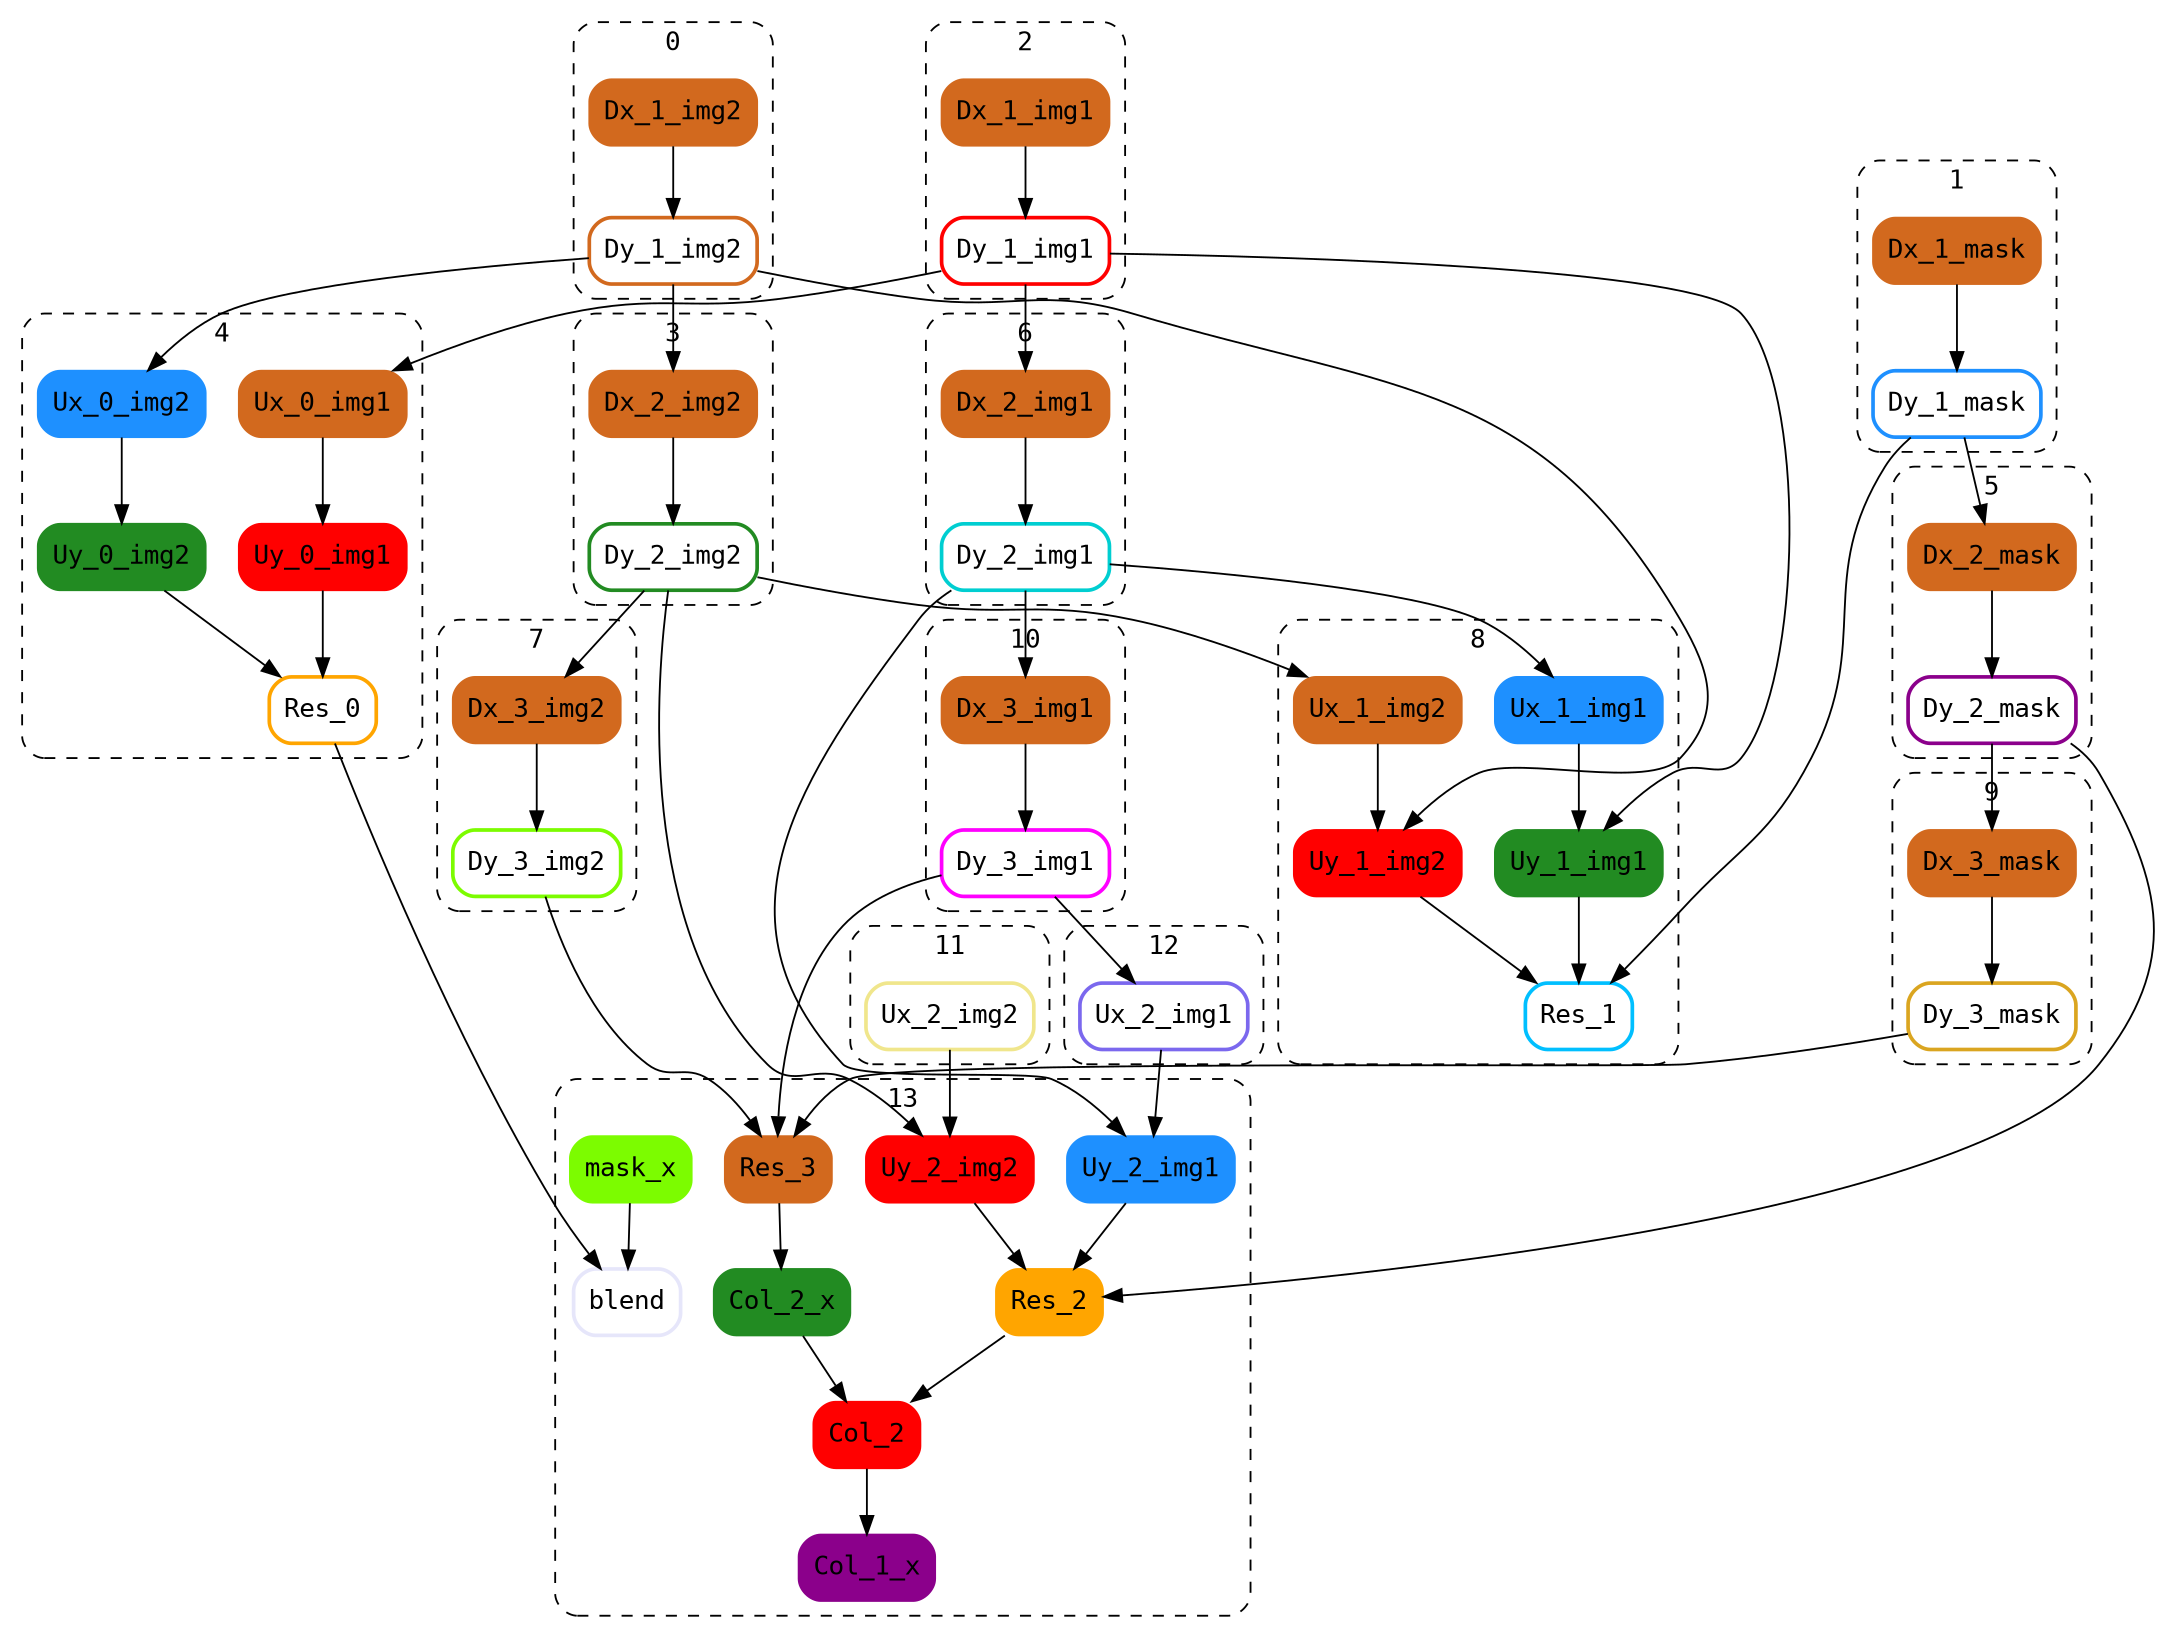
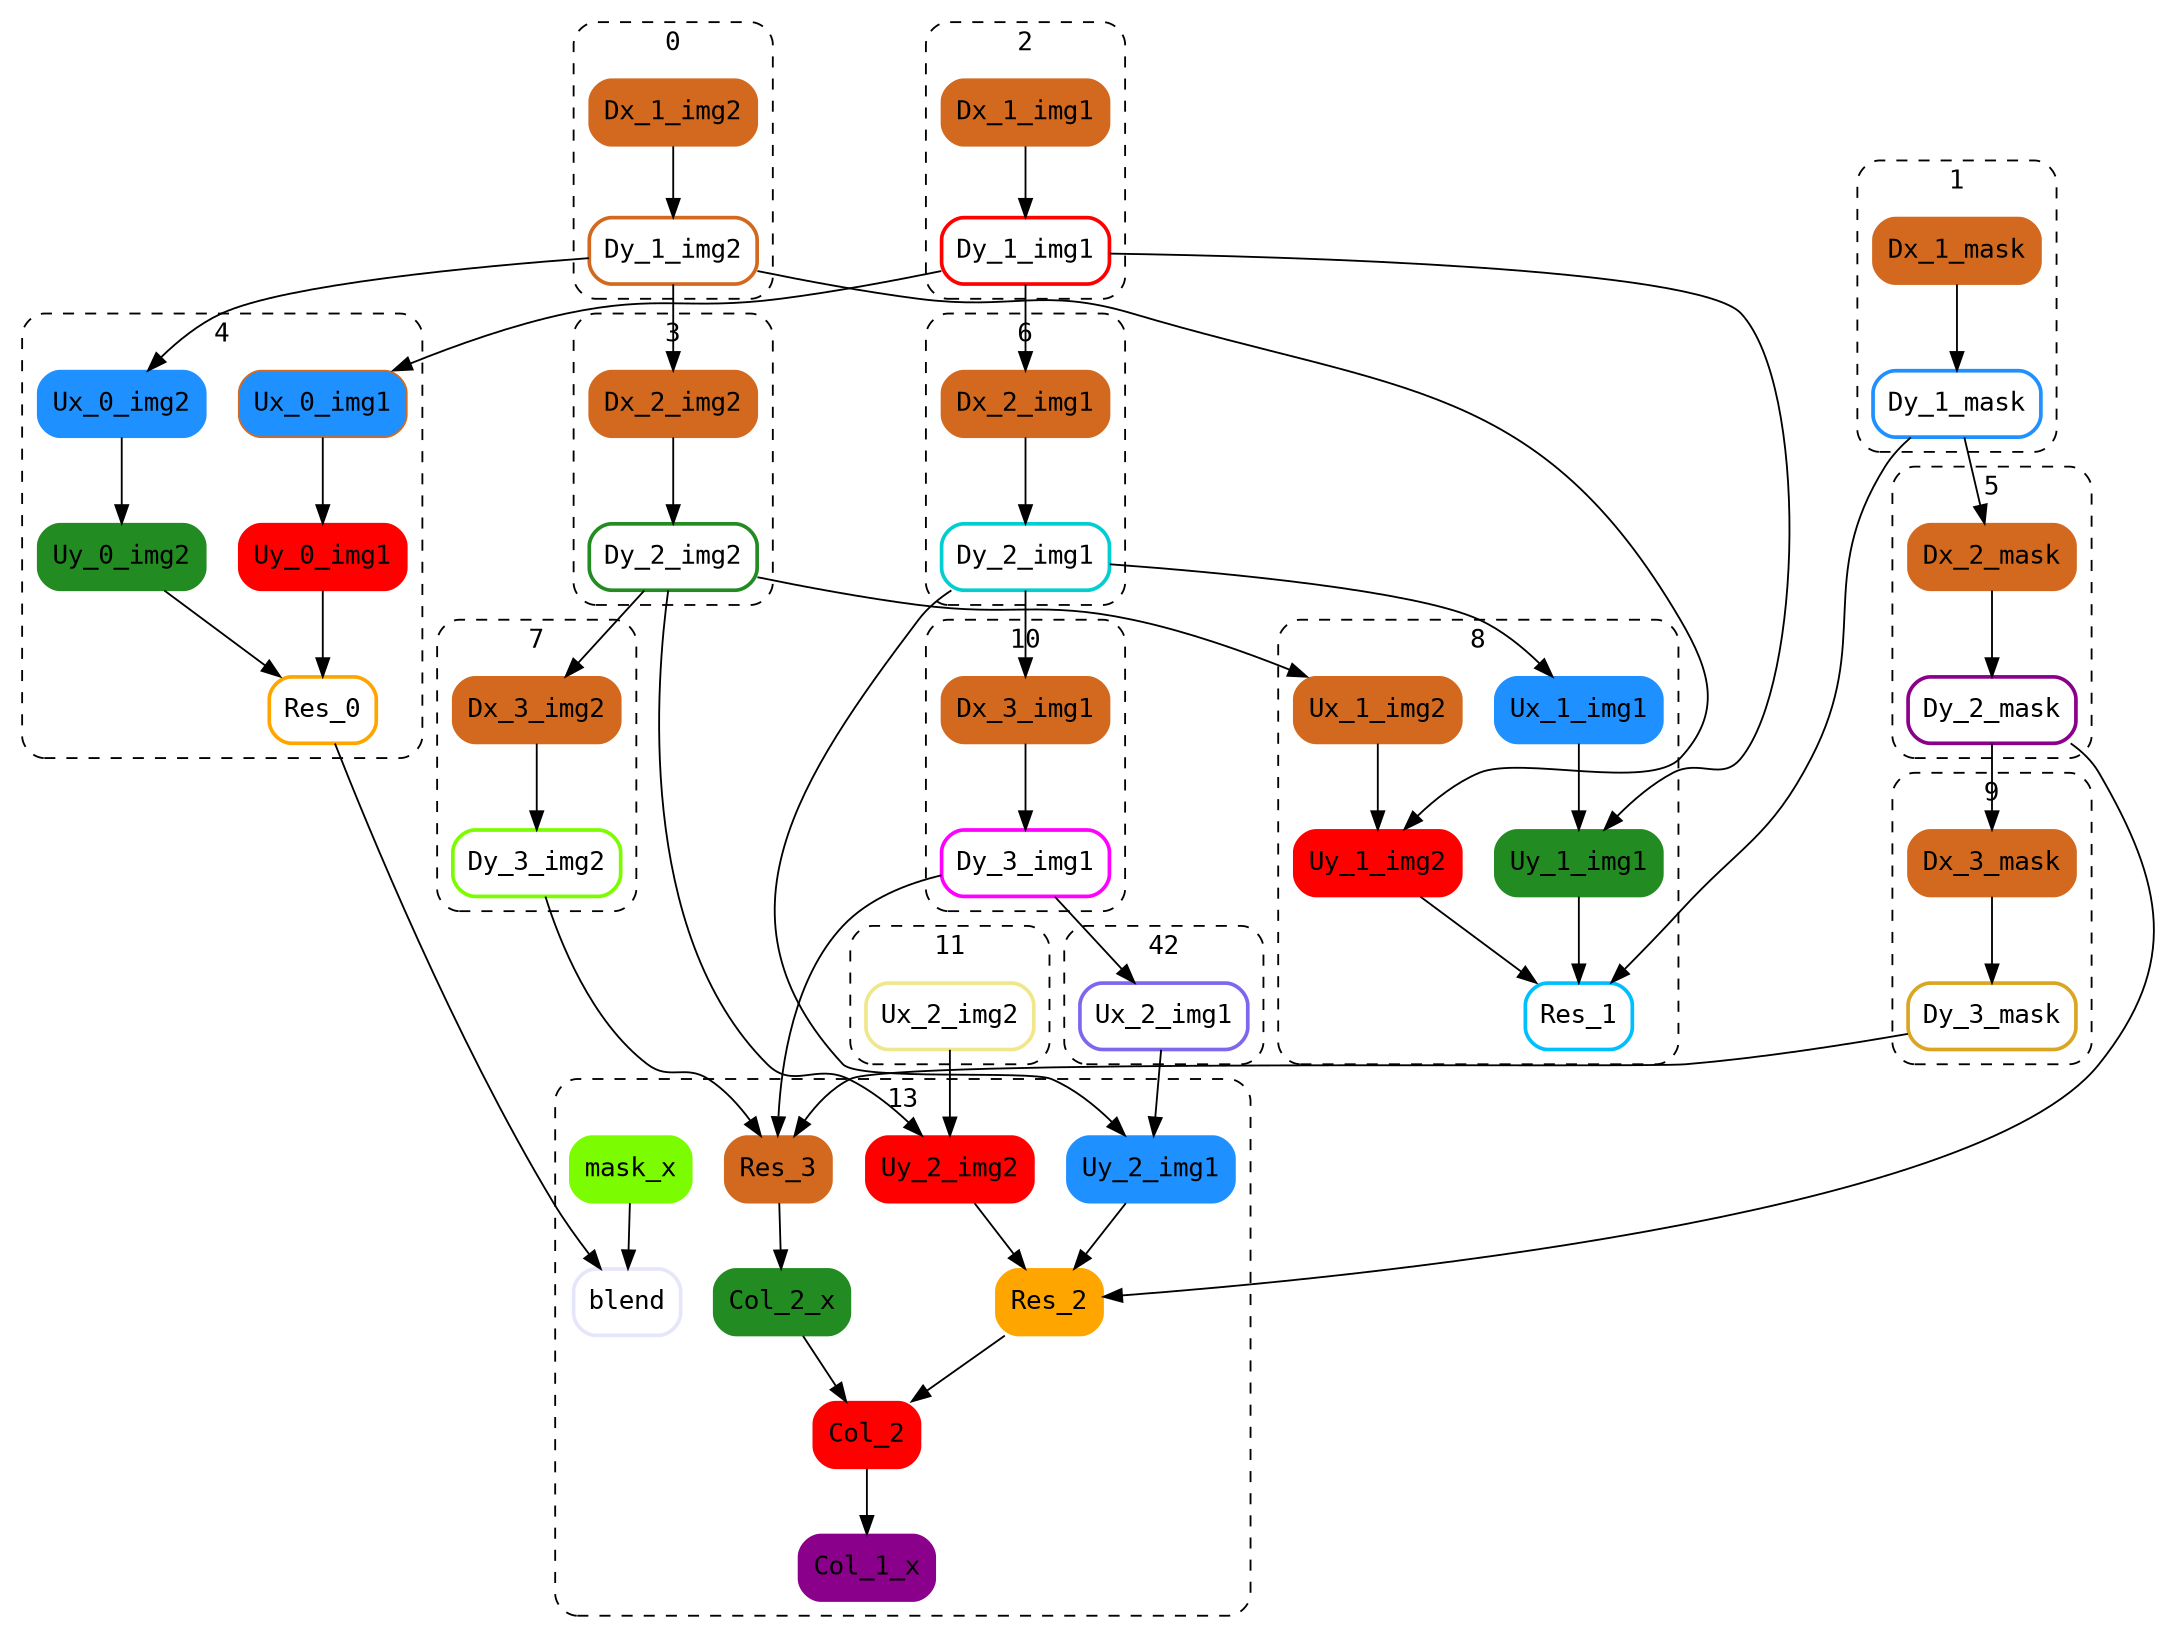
  digraph {
    fontname="DejaVu Sans Mono"
    node [color="#D2691E" fontname="DejaVu Sans Mono" shape=box style="rounded, filled"]
    edge [fontname="DejaVu Sans Mono"]
    Dx_2_mask [height=0.5 width=1.1458]
    Dy_2_mask [color="#8B008B" height=0.5 style="rounded, bold" width=1.1458]
    Dx_2_img1 [height=0.5 width=1.1389]
    Dy_2_img1 [color="#00CED1" height=0.5 style="rounded, bold" width=1.1389]
    Dx_3_img2 [height=0.5 width=1.1389]
    Dy_3_img2 [color="#7CFC00" height=0.5 style="rounded, bold" width=1.1389]
    Dx_3_img1 [height=0.5 width=1.1389]
    Dy_3_img1 [color="#FF00FF" height=0.5 style="rounded, bold" width=1.1389]
    Ux_1_img2 [height=0.5 width=1.1389]
    Uy_1_img2 [color="#FF0000" height=0.5 width=1.1389]
    Res_1 [color="#00BFFF" height=0.5 style="rounded, bold" width=0.75]
    Ux_1_img1 [color="#1E90FF" height=0.5 width=1.1389]
    Uy_1_img1 [color="#228B22" height=0.5 width=1.1389]
    Dx_1_img1 [height=0.5 width=1.1389]
    Dy_1_img1 [color="#FF0000" height=0.5 style="rounded, bold" width=1.1389]
    Dx_2_img2 [height=0.5 width=1.1389]
    Dy_2_img2 [color="#228B22" height=0.5 style="rounded, bold" width=1.1389]
    Dx_3_mask [height=0.5 width=1.1458]
    Dy_3_mask [color="#DAA520" height=0.5 style="rounded, bold" width=1.1458]
-   Ux_0_img1 [height=0.5 width=1.1389]
+   Ux_0_img1 [height=0.5 width=1.1389 fillcolor="#1E90FF"]
    Uy_0_img1 [color="#FF0000" height=0.5 width=1.1389]
    Res_0 [color="#FFA500" height=0.5 style="rounded, bold" width=0.75]
    Ux_0_img2 [color="#1E90FF" height=0.5 width=1.1389]
    Uy_0_img2 [color="#228B22" height=0.5 width=1.1389]
    Res_3 [height=0.5 width=0.75]
    Col_2_x [color="#228B22" height=0.5 width=0.86806]
    Col_2 [color="#FF0000" height=0.5 width=0.75]
    Col_1_x [color="#8B008B" height=0.5 width=0.86806]
    Uy_2_img1 [color="#1E90FF" height=0.5 width=1.1389]
    Res_2 [color="#FFA500" height=0.5 width=0.75]
    Uy_2_img2 [color="#FF0000" height=0.5 width=1.1389]
    n32 [color="#7CFC00" height=0.5 label=mask_x width=0.81944]
    blend [color="#E6E6FA" height=0.5 style="rounded, bold" width=0.75]
    Dx_1_mask [height=0.5 width=1.1458]
    Dy_1_mask [color="#1E90FF" height=0.5 style="rounded, bold" width=1.1458]
    Ux_2_img1 [color="#7B68EE" height=0.5 style="rounded, bold" width=1.1389]
    Ux_2_img2 [color="#F0E68C" height=0.5 style="rounded, bold" width=1.1389]
    Dx_1_img2 [height=0.5 width=1.1389]
    Dy_1_img2 [height=0.5 style="rounded, bold" width=1.1389]
    subgraph cluster_1 {
      label=5
      style="dashed, rounded"
      Dx_2_mask
      Dy_2_mask
    }
    subgraph cluster_2 {
      label=6
      style="dashed, rounded"
      Dx_2_img1
      Dy_2_img1
    }
    subgraph cluster_3 {
      label=7
      style="dashed, rounded"
      Dx_3_img2
      Dy_3_img2
    }
    subgraph cluster_4 {
      label=10
      style="dashed, rounded"
      Dx_3_img1
      Dy_3_img1
    }
    subgraph cluster_5 {
      label=8
      style="dashed, rounded"
      Ux_1_img2
      Uy_1_img2
      Res_1
      Ux_1_img1
      Uy_1_img1
    }
    subgraph cluster_6 {
      label=2
      style="dashed, rounded"
      Dx_1_img1
      Dy_1_img1
    }
    subgraph cluster_7 {
      label=3
      style="dashed, rounded"
      Dx_2_img2
      Dy_2_img2
    }
    subgraph cluster_8 {
      label=9
      style="dashed, rounded"
      Dx_3_mask
      Dy_3_mask
    }
    subgraph cluster_9 {
      label=4
      style="dashed, rounded"
      Ux_0_img1
      Uy_0_img1
      Res_0
      Ux_0_img2
      Uy_0_img2
    }
    subgraph cluster_10 {
      label=13
      style="dashed, rounded"
      Res_3
      Col_2_x
      Col_2
      Col_1_x
      Uy_2_img1
      Res_2
      Uy_2_img2
      n32
      blend
    }
    subgraph cluster_11 {
      label=1
      style="dashed, rounded"
      Dx_1_mask
      Dy_1_mask
    }
    subgraph cluster_12 {
-     label=12
+     label=42
      style="dashed, rounded"
      Ux_2_img1
    }
    subgraph cluster_13 {
      label=11
      style="dashed, rounded"
      Ux_2_img2
    }
    subgraph cluster_14 {
      label=0
      style="dashed, rounded"
      Dx_1_img2
      Dy_1_img2
    }
    Dx_2_mask -> Dy_2_mask
    Dy_2_mask -> Dx_3_mask
    Dy_2_mask -> Res_2
    Dx_2_img1 -> Dy_2_img1
    Dy_2_img1 -> Dx_3_img1
    Dy_2_img1 -> Ux_1_img1
    Dy_2_img1 -> Uy_2_img1
    Dx_3_img2 -> Dy_3_img2
    Dy_3_img2 -> Res_3
    Dx_3_img1 -> Dy_3_img1
    Dy_3_img1 -> Res_3
    Dy_3_img1 -> Ux_2_img1
    Ux_1_img2 -> Uy_1_img2
    Uy_1_img2 -> Res_1
    Ux_1_img1 -> Uy_1_img1
    Uy_1_img1 -> Res_1
    Dx_1_img1 -> Dy_1_img1
    Dy_1_img1 -> Dx_2_img1
    Dy_1_img1 -> Uy_1_img1
    Dy_1_img1 -> Ux_0_img1
    Dx_2_img2 -> Dy_2_img2
    Dy_2_img2 -> Dx_3_img2
    Dy_2_img2 -> Ux_1_img2
    Dy_2_img2 -> Uy_2_img2
    Dx_3_mask -> Dy_3_mask
    Dy_3_mask -> Res_3
    Ux_0_img1 -> Uy_0_img1
    Uy_0_img1 -> Res_0
    Res_0 -> blend
    Ux_0_img2 -> Uy_0_img2
    Uy_0_img2 -> Res_0
    Res_3 -> Col_2_x
    Col_2_x -> Col_2
    Col_2 -> Col_1_x
    Uy_2_img1 -> Res_2
    Res_2 -> Col_2
    Uy_2_img2 -> Res_2
    n32 -> blend
    Dx_1_mask -> Dy_1_mask
    Dy_1_mask -> Dx_2_mask
    Dy_1_mask -> Res_1
    Ux_2_img1 -> Uy_2_img1
    Ux_2_img2 -> Uy_2_img2
    Dx_1_img2 -> Dy_1_img2
    Dy_1_img2 -> Uy_1_img2
    Dy_1_img2 -> Dx_2_img2
    Dy_1_img2 -> Ux_0_img2
  }
